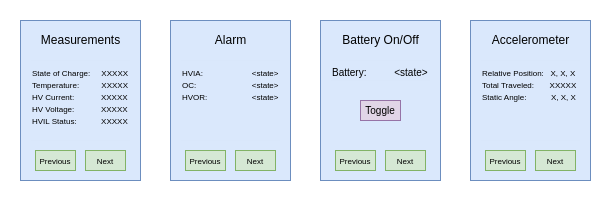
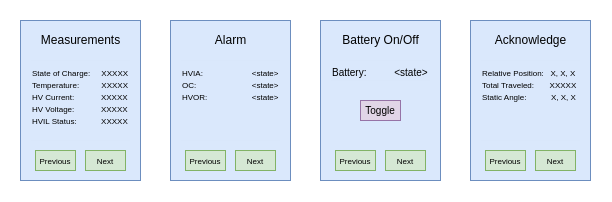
  <mxCell id="0" />
  <mxCell id="1" parent="0" />
  <mxCell id="2" value="" style="rounded=0;whiteSpace=wrap;html=1;fillColor=#dae8fc;strokeColor=#6c8ebf;" parent="1" vertex="1"><mxGeometry x="20" y="20" width="120" height="160" as="geometry" /></mxCell>
  <mxCell id="3" value="Measurements" style="text;html=1;align=center;verticalAlign=middle;resizable=0;points=[];autosize=1;" parent="1" vertex="1"><mxGeometry x="35" y="30" width="90" height="20" as="geometry" /></mxCell>
  <mxCell id="4" value="&lt;font style=&quot;font-size: 8px&quot;&gt;Previous&lt;/font&gt;" style="rounded=0;whiteSpace=wrap;html=1;fontSize=10;fillColor=#d5e8d4;strokeColor=#82b366;" parent="1" vertex="1"><mxGeometry x="35" y="150" width="40" height="20" as="geometry" /></mxCell>
  <mxCell id="5" value="&lt;font style=&quot;font-size: 8px&quot;&gt;Next&lt;/font&gt;" style="rounded=0;whiteSpace=wrap;html=1;fontSize=10;fillColor=#d5e8d4;strokeColor=#82b366;" parent="1" vertex="1"><mxGeometry x="85" y="150" width="40" height="20" as="geometry" /></mxCell>
  <mxCell id="6" value="&lt;font style=&quot;font-size: 8px&quot;&gt;State of Charge:&amp;nbsp; &amp;nbsp; &amp;nbsp;XXXXX&lt;br&gt;Temperature:&amp;nbsp; &amp;nbsp; &amp;nbsp; &amp;nbsp; &amp;nbsp; XXXXX&lt;br&gt;HV Current:&amp;nbsp; &amp;nbsp; &amp;nbsp; &amp;nbsp; &amp;nbsp; &amp;nbsp; XXXXX&lt;br&gt;HV Voltage:&amp;nbsp; &amp;nbsp; &amp;nbsp; &amp;nbsp; &amp;nbsp; &amp;nbsp; XXXXX&lt;br&gt;HVIL Status:&amp;nbsp; &amp;nbsp; &amp;nbsp; &amp;nbsp; &amp;nbsp; &amp;nbsp;XXXXX&lt;br&gt;&lt;/font&gt;" style="rounded=0;whiteSpace=wrap;html=1;fontSize=10;align=left;horizontal=1;verticalAlign=top;fillColor=#dae8fc;strokeColor=none;" parent="1" vertex="1"><mxGeometry x="30" y="60" width="100" height="80" as="geometry" /></mxCell>
  <mxCell id="7" value="" style="rounded=0;whiteSpace=wrap;html=1;fillColor=#dae8fc;strokeColor=#6c8ebf;" parent="1" vertex="1"><mxGeometry x="170" y="20" width="120" height="160" as="geometry" /></mxCell>
  <mxCell id="8" value="Alarm" style="text;html=1;align=center;verticalAlign=middle;resizable=0;points=[];autosize=1;" parent="1" vertex="1"><mxGeometry x="205" y="30" width="50" height="20" as="geometry" /></mxCell>
  <mxCell id="9" value="&lt;font style=&quot;font-size: 8px&quot;&gt;Previous&lt;/font&gt;" style="rounded=0;whiteSpace=wrap;html=1;fontSize=10;fillColor=#d5e8d4;strokeColor=#82b366;" parent="1" vertex="1"><mxGeometry x="185" y="150" width="40" height="20" as="geometry" /></mxCell>
  <mxCell id="10" value="&lt;font style=&quot;font-size: 8px&quot;&gt;Next&lt;/font&gt;" style="rounded=0;whiteSpace=wrap;html=1;fontSize=10;fillColor=#d5e8d4;strokeColor=#82b366;" parent="1" vertex="1"><mxGeometry x="235" y="150" width="40" height="20" as="geometry" /></mxCell>
  <mxCell id="11" value="&lt;font style=&quot;font-size: 8px&quot;&gt;HVIA:&amp;nbsp; &amp;nbsp; &amp;nbsp; &amp;nbsp; &amp;nbsp; &amp;nbsp; &amp;nbsp; &amp;nbsp; &amp;nbsp; &amp;nbsp; &amp;nbsp; &amp;lt;state&amp;gt;&lt;br&gt;OC:&amp;nbsp; &amp;nbsp; &amp;nbsp; &amp;nbsp; &amp;nbsp; &amp;nbsp; &amp;nbsp; &amp;nbsp; &amp;nbsp; &amp;nbsp; &amp;nbsp; &amp;nbsp; &amp;nbsp;&amp;lt;state&amp;gt; HVOR:&amp;nbsp; &amp;nbsp; &amp;nbsp; &amp;nbsp; &amp;nbsp; &amp;nbsp; &amp;nbsp; &amp;nbsp; &amp;nbsp; &amp;nbsp; &amp;lt;state&amp;gt;&lt;br&gt;&lt;/font&gt;" style="rounded=0;whiteSpace=wrap;html=1;fontSize=10;align=left;horizontal=1;verticalAlign=top;fillColor=#dae8fc;strokeColor=none;" parent="1" vertex="1"><mxGeometry x="180" y="60" width="100" height="80" as="geometry" /></mxCell>
  <mxCell id="12" value="" style="rounded=0;whiteSpace=wrap;html=1;fillColor=#dae8fc;strokeColor=#6c8ebf;" parent="1" vertex="1"><mxGeometry x="320" y="20" width="120" height="160" as="geometry" /></mxCell>
  <mxCell id="13" value="Battery On/Off" style="text;html=1;align=center;verticalAlign=middle;resizable=0;points=[];autosize=1;" parent="1" vertex="1"><mxGeometry x="335" y="30" width="90" height="20" as="geometry" /></mxCell>
  <mxCell id="14" value="&lt;font style=&quot;font-size: 8px&quot;&gt;Previous&lt;/font&gt;" style="rounded=0;whiteSpace=wrap;html=1;fontSize=10;fillColor=#d5e8d4;strokeColor=#82b366;" parent="1" vertex="1"><mxGeometry x="335" y="150" width="40" height="20" as="geometry" /></mxCell>
  <mxCell id="15" value="&lt;font style=&quot;font-size: 8px&quot;&gt;Next&lt;/font&gt;" style="rounded=0;whiteSpace=wrap;html=1;fontSize=10;fillColor=#d5e8d4;strokeColor=#82b366;" parent="1" vertex="1"><mxGeometry x="385" y="150" width="40" height="20" as="geometry" /></mxCell>
  <mxCell id="16" value="&lt;font style=&quot;font-size: 10px&quot;&gt;Battery:&amp;nbsp; &amp;nbsp; &amp;nbsp; &amp;nbsp; &amp;nbsp; &amp;lt;state&amp;gt;&lt;br&gt;&lt;br&gt;&lt;/font&gt;" style="rounded=0;whiteSpace=wrap;html=1;fontSize=10;align=left;horizontal=1;verticalAlign=top;fillColor=#dae8fc;strokeColor=none;" parent="1" vertex="1"><mxGeometry x="330" y="60" width="100" height="20" as="geometry" /></mxCell>
  <mxCell id="17" value="&lt;font style=&quot;font-size: 10px&quot;&gt;Toggle&lt;/font&gt;" style="rounded=0;whiteSpace=wrap;html=1;fontSize=10;fillColor=#e1d5e7;strokeColor=#9673a6;" parent="1" vertex="1"><mxGeometry x="360" y="100" width="40" height="20" as="geometry" /></mxCell>
  <mxCell id="18" value="&lt;font style=&quot;font-size: 8px&quot;&gt;Previous&lt;/font&gt;" style="rounded=0;whiteSpace=wrap;html=1;fontSize=10;fillColor=#d5e8d4;strokeColor=#82b366;" parent="1" vertex="1"><mxGeometry x="185" y="150" width="40" height="20" as="geometry" /></mxCell>
  <mxCell id="19" value="&lt;font style=&quot;font-size: 8px&quot;&gt;Alarm Acknowledge&lt;/font&gt;" style="rounded=0;whiteSpace=wrap;html=1;fontSize=10;fillColor=#f8cecc;strokeColor=#b85450;" parent="1" vertex="1"><mxGeometry x="190" y="120" width="80" height="20" as="geometry" /></mxCell>
  <mxCell id="20" value="" style="rounded=0;whiteSpace=wrap;html=1;fillColor=#dae8fc;strokeColor=#6c8ebf;" parent="1" vertex="1"><mxGeometry x="20" y="20" width="120" height="160" as="geometry" /></mxCell>
  <mxCell id="21" value="Measurements" style="text;html=1;align=center;verticalAlign=middle;resizable=0;points=[];autosize=1;" parent="1" vertex="1"><mxGeometry x="35" y="30" width="90" height="20" as="geometry" /></mxCell>
  <mxCell id="22" value="&lt;font style=&quot;font-size: 8px&quot;&gt;Previous&lt;/font&gt;" style="rounded=0;whiteSpace=wrap;html=1;fontSize=10;fillColor=#d5e8d4;strokeColor=#82b366;" parent="1" vertex="1"><mxGeometry x="35" y="150" width="40" height="20" as="geometry" /></mxCell>
  <mxCell id="23" value="&lt;font style=&quot;font-size: 8px&quot;&gt;Next&lt;/font&gt;" style="rounded=0;whiteSpace=wrap;html=1;fontSize=10;fillColor=#d5e8d4;strokeColor=#82b366;" parent="1" vertex="1"><mxGeometry x="85" y="150" width="40" height="20" as="geometry" /></mxCell>
  <mxCell id="24" value="&lt;font style=&quot;font-size: 8px&quot;&gt;State of Charge:&amp;nbsp; &amp;nbsp; &amp;nbsp;XXXXX&lt;br&gt;Temperature:&amp;nbsp; &amp;nbsp; &amp;nbsp; &amp;nbsp; &amp;nbsp; XXXXX&lt;br&gt;HV Current:&amp;nbsp; &amp;nbsp; &amp;nbsp; &amp;nbsp; &amp;nbsp; &amp;nbsp; XXXXX&lt;br&gt;HV Voltage:&amp;nbsp; &amp;nbsp; &amp;nbsp; &amp;nbsp; &amp;nbsp; &amp;nbsp; XXXXX&lt;br&gt;HVIL Status:&amp;nbsp; &amp;nbsp; &amp;nbsp; &amp;nbsp; &amp;nbsp; &amp;nbsp;XXXXX&lt;br&gt;&lt;/font&gt;" style="rounded=0;whiteSpace=wrap;html=1;fontSize=10;align=left;horizontal=1;verticalAlign=top;fillColor=#dae8fc;strokeColor=none;" parent="1" vertex="1"><mxGeometry x="30" y="60" width="100" height="80" as="geometry" /></mxCell>
  <mxCell id="25" value="" style="rounded=0;whiteSpace=wrap;html=1;fillColor=#dae8fc;strokeColor=#6c8ebf;" parent="1" vertex="1"><mxGeometry x="170" y="20" width="120" height="160" as="geometry" /></mxCell>
  <mxCell id="26" value="Alarm" style="text;html=1;align=center;verticalAlign=middle;resizable=0;points=[];autosize=1;" parent="1" vertex="1"><mxGeometry x="205" y="30" width="50" height="20" as="geometry" /></mxCell>
  <mxCell id="27" value="&lt;font style=&quot;font-size: 8px&quot;&gt;Previous&lt;/font&gt;" style="rounded=0;whiteSpace=wrap;html=1;fontSize=10;fillColor=#d5e8d4;strokeColor=#82b366;" parent="1" vertex="1"><mxGeometry x="185" y="150" width="40" height="20" as="geometry" /></mxCell>
  <mxCell id="28" value="&lt;font style=&quot;font-size: 8px&quot;&gt;Next&lt;/font&gt;" style="rounded=0;whiteSpace=wrap;html=1;fontSize=10;fillColor=#d5e8d4;strokeColor=#82b366;" parent="1" vertex="1"><mxGeometry x="235" y="150" width="40" height="20" as="geometry" /></mxCell>
  <mxCell id="29" value="&lt;font style=&quot;font-size: 8px&quot;&gt;HVIA:&amp;nbsp; &amp;nbsp; &amp;nbsp; &amp;nbsp; &amp;nbsp; &amp;nbsp; &amp;nbsp; &amp;nbsp; &amp;nbsp; &amp;nbsp; &amp;nbsp; &amp;lt;state&amp;gt;&lt;br&gt;OC:&amp;nbsp; &amp;nbsp; &amp;nbsp; &amp;nbsp; &amp;nbsp; &amp;nbsp; &amp;nbsp; &amp;nbsp; &amp;nbsp; &amp;nbsp; &amp;nbsp; &amp;nbsp; &amp;nbsp;&amp;lt;state&amp;gt; HVOR:&amp;nbsp; &amp;nbsp; &amp;nbsp; &amp;nbsp; &amp;nbsp; &amp;nbsp; &amp;nbsp; &amp;nbsp; &amp;nbsp; &amp;nbsp; &amp;lt;state&amp;gt;&lt;br&gt;&lt;/font&gt;" style="rounded=0;whiteSpace=wrap;html=1;fontSize=10;align=left;horizontal=1;verticalAlign=top;fillColor=#dae8fc;strokeColor=none;" parent="1" vertex="1"><mxGeometry x="180" y="60" width="100" height="80" as="geometry" /></mxCell>
  <mxCell id="30" value="" style="rounded=0;whiteSpace=wrap;html=1;fillColor=#dae8fc;strokeColor=#6c8ebf;" parent="1" vertex="1"><mxGeometry x="320" y="20" width="120" height="160" as="geometry" /></mxCell>
  <mxCell id="31" value="Battery On/Off" style="text;html=1;align=center;verticalAlign=middle;resizable=0;points=[];autosize=1;" parent="1" vertex="1"><mxGeometry x="335" y="30" width="90" height="20" as="geometry" /></mxCell>
  <mxCell id="32" value="&lt;font style=&quot;font-size: 8px&quot;&gt;Previous&lt;/font&gt;" style="rounded=0;whiteSpace=wrap;html=1;fontSize=10;fillColor=#d5e8d4;strokeColor=#82b366;" parent="1" vertex="1"><mxGeometry x="335" y="150" width="40" height="20" as="geometry" /></mxCell>
  <mxCell id="33" value="&lt;font style=&quot;font-size: 8px&quot;&gt;Next&lt;/font&gt;" style="rounded=0;whiteSpace=wrap;html=1;fontSize=10;fillColor=#d5e8d4;strokeColor=#82b366;" parent="1" vertex="1"><mxGeometry x="385" y="150" width="40" height="20" as="geometry" /></mxCell>
  <mxCell id="34" value="&lt;font style=&quot;font-size: 10px&quot;&gt;Battery:&amp;nbsp; &amp;nbsp; &amp;nbsp; &amp;nbsp; &amp;nbsp; &amp;lt;state&amp;gt;&lt;br&gt;&lt;br&gt;&lt;/font&gt;" style="rounded=0;whiteSpace=wrap;html=1;fontSize=10;align=left;horizontal=1;verticalAlign=top;fillColor=#dae8fc;strokeColor=none;" parent="1" vertex="1"><mxGeometry x="330" y="60" width="100" height="20" as="geometry" /></mxCell>
  <mxCell id="35" value="&lt;font style=&quot;font-size: 10px&quot;&gt;Toggle&lt;/font&gt;" style="rounded=0;whiteSpace=wrap;html=1;fontSize=10;fillColor=#e1d5e7;strokeColor=#9673a6;" parent="1" vertex="1"><mxGeometry x="360" y="100" width="40" height="20" as="geometry" /></mxCell>
  <mxCell id="36" value="" style="rounded=0;whiteSpace=wrap;html=1;fillColor=#dae8fc;strokeColor=#6c8ebf;" parent="1" vertex="1"><mxGeometry x="470" y="20" width="120" height="160" as="geometry" /></mxCell>
- <mxCell id="37" value="Accelerometer" style="text;html=1;align=center;verticalAlign=middle;resizable=0;points=[];autosize=1;" parent="1" vertex="1"><mxGeometry x="480" y="30" width="100" height="20" as="geometry" /></mxCell>
+ <mxCell id="37" value="Acknowledge" style="text;html=1;align=center;verticalAlign=middle;resizable=0;points=[];autosize=1;" parent="1" vertex="1"><mxGeometry x="480" y="30" width="100" height="20" as="geometry" /></mxCell>
  <mxCell id="38" value="&lt;font style=&quot;font-size: 8px&quot;&gt;Previous&lt;/font&gt;" style="rounded=0;whiteSpace=wrap;html=1;fontSize=10;fillColor=#d5e8d4;strokeColor=#82b366;" parent="1" vertex="1"><mxGeometry x="485" y="150" width="40" height="20" as="geometry" /></mxCell>
  <mxCell id="39" value="&lt;font style=&quot;font-size: 8px&quot;&gt;Next&lt;/font&gt;" style="rounded=0;whiteSpace=wrap;html=1;fontSize=10;fillColor=#d5e8d4;strokeColor=#82b366;" parent="1" vertex="1"><mxGeometry x="535" y="150" width="40" height="20" as="geometry" /></mxCell>
  <mxCell id="40" value="&lt;font style=&quot;font-size: 8px&quot;&gt;Relative Position:&amp;nbsp; &amp;nbsp;X, X, X&lt;br&gt;Total Traveled:&amp;nbsp;&amp;nbsp;&amp;nbsp;&amp;nbsp;&amp;nbsp;&amp;nbsp; XXXXX&lt;br&gt;Static Angle:&amp;nbsp; &amp;nbsp; &amp;nbsp; &amp;nbsp; &amp;nbsp; &amp;nbsp;X, X, X&lt;br&gt;&lt;br&gt;&lt;/font&gt;" style="rounded=0;whiteSpace=wrap;html=1;fontSize=10;align=left;horizontal=1;verticalAlign=top;fillColor=#dae8fc;strokeColor=none;" parent="1" vertex="1"><mxGeometry x="480" y="60" width="100" height="80" as="geometry" /></mxCell>
